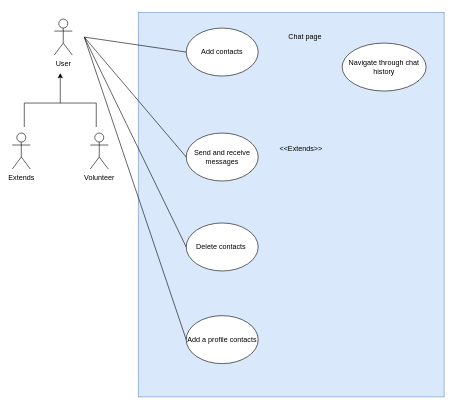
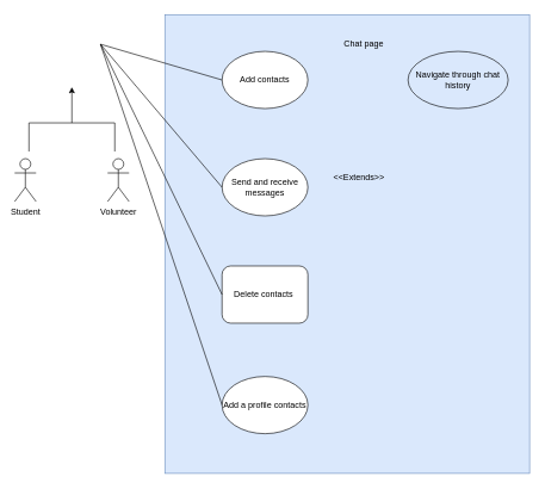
  <mxCell id="0" />
  <mxCell id="1" parent="0" />
- <mxCell id="2" value="User" style="shape=umlActor;verticalLabelPosition=bottom;verticalAlign=top;html=1;outlineConnect=0;" vertex="1" parent="1"><mxGeometry x="90" y="31" width="30" height="60" as="geometry" /></mxCell>
  <mxCell id="3" value="Volunteer" style="shape=umlActor;verticalLabelPosition=bottom;verticalAlign=top;html=1;outlineConnect=0;" vertex="1" parent="1"><mxGeometry x="150" y="221" width="30" height="60" as="geometry" /></mxCell>
- <mxCell id="4" value="Extends" style="shape=umlActor;verticalLabelPosition=bottom;verticalAlign=top;html=1;outlineConnect=0;" vertex="1" parent="1"><mxGeometry x="20" y="221" width="30" height="60" as="geometry" /></mxCell>
+ <mxCell id="4" value="Student" style="shape=umlActor;verticalLabelPosition=bottom;verticalAlign=top;html=1;outlineConnect=0;" vertex="1" parent="1"><mxGeometry x="20" y="221" width="30" height="60" as="geometry" /></mxCell>
  <mxCell id="5" value="" style="endArrow=none;html=1;rounded=0;" edge="1" parent="1"><mxGeometry width="50" height="50" relative="1" as="geometry"><mxPoint x="40" y="211" as="sourcePoint" /><mxPoint x="40" y="171" as="targetPoint" /></mxGeometry></mxCell>
  <mxCell id="6" value="" style="endArrow=none;html=1;rounded=0;" edge="1" parent="1"><mxGeometry width="50" height="50" relative="1" as="geometry"><mxPoint x="160" y="211" as="sourcePoint" /><mxPoint x="160" y="171" as="targetPoint" /></mxGeometry></mxCell>
  <mxCell id="7" value="" style="endArrow=none;html=1;rounded=0;" edge="1" parent="1"><mxGeometry width="50" height="50" relative="1" as="geometry"><mxPoint x="40" y="171" as="sourcePoint" /><mxPoint x="160" y="171" as="targetPoint" /></mxGeometry></mxCell>
  <mxCell id="8" value="" style="endArrow=classic;html=1;rounded=0;" edge="1" parent="1"><mxGeometry width="50" height="50" relative="1" as="geometry"><mxPoint x="100" y="171" as="sourcePoint" /><mxPoint x="100" y="121" as="targetPoint" /></mxGeometry></mxCell>
  <mxCell id="9" value="" style="rounded=0;whiteSpace=wrap;html=1;fillColor=#dae8fc;strokeColor=#6c8ebf;" vertex="1" parent="1"><mxGeometry x="230" y="20" width="510" height="641" as="geometry" /></mxCell>
- <mxCell id="10" value="Add contacts" style="ellipse;whiteSpace=wrap;html=1;" vertex="1" parent="1"><mxGeometry x="310" y="46" width="120" height="80" as="geometry" /></mxCell>
+ <mxCell id="10" value="Add contacts" style="ellipse;whiteSpace=wrap;html=1;" vertex="1" parent="1"><mxGeometry x="310" y="71" width="120" height="80" as="geometry" /></mxCell>
  <mxCell id="11" value="Send and receive messages" style="ellipse;whiteSpace=wrap;html=1;" vertex="1" parent="1"><mxGeometry x="310" y="221" width="120" height="80" as="geometry" /></mxCell>
- <mxCell id="12" value="Delete contacts&amp;nbsp;" style="ellipse;whiteSpace=wrap;html=1;" vertex="1" parent="1"><mxGeometry x="310" y="371" width="120" height="80" as="geometry" /></mxCell>
+ <mxCell id="12" value="Delete contacts&amp;nbsp;" style="whiteSpace=wrap;html=1;rounded=1;" vertex="1" parent="1"><mxGeometry x="310" y="371" width="120" height="80" as="geometry" /></mxCell>
  <mxCell id="13" value="Add a profile contacts" style="ellipse;whiteSpace=wrap;html=1;" vertex="1" parent="1"><mxGeometry x="310" y="525.5" width="120" height="80" as="geometry" /></mxCell>
- <mxCell id="14" value="Navigate through chat history&lt;br&gt;" style="ellipse;whiteSpace=wrap;html=1;" vertex="1" parent="1"><mxGeometry x="570" y="71" width="140" height="80" as="geometry" /></mxCell>
+ <mxCell id="14" value="Navigate through chat history&lt;br&gt;" style="ellipse;whiteSpace=wrap;html=1;fillColor=#dae8fc;" vertex="1" parent="1"><mxGeometry x="570" y="71" width="140" height="80" as="geometry" /></mxCell>
  <mxCell id="15" value="Chat page&amp;nbsp;" style="text;html=1;strokeColor=none;fillColor=none;align=center;verticalAlign=middle;whiteSpace=wrap;rounded=0;" vertex="1" parent="1"><mxGeometry x="470" y="46" width="80" height="30" as="geometry" /></mxCell>
  <mxCell id="16" value="&lt;&lt;Extends&gt;&gt;" style="text;strokeColor=none;fillColor=none;align=left;verticalAlign=middle;spacingLeft=4;spacingRight=4;overflow=hidden;points=[[0,0.5],[1,0.5]];portConstraint=eastwest;rotatable=0;" vertex="1" parent="1"><mxGeometry x="460" y="231" width="90" height="30" as="geometry" /></mxCell>
  <mxCell id="17" value="" style="endArrow=none;html=1;rounded=0;entryX=0;entryY=0.5;entryDx=0;entryDy=0;" edge="1" parent="1" target="10"><mxGeometry width="50" height="50" relative="1" as="geometry"><mxPoint x="140" y="61" as="sourcePoint" /><mxPoint x="190" y="11" as="targetPoint" /></mxGeometry></mxCell>
  <mxCell id="18" value="" style="endArrow=none;html=1;rounded=0;entryX=0;entryY=0.5;entryDx=0;entryDy=0;" edge="1" parent="1" target="11"><mxGeometry width="50" height="50" relative="1" as="geometry"><mxPoint x="140" y="61" as="sourcePoint" /><mxPoint x="320" y="121" as="targetPoint" /></mxGeometry></mxCell>
  <mxCell id="19" value="" style="endArrow=none;html=1;rounded=0;entryX=0;entryY=0.5;entryDx=0;entryDy=0;" edge="1" parent="1" target="12"><mxGeometry width="50" height="50" relative="1" as="geometry"><mxPoint x="140" y="61" as="sourcePoint" /><mxPoint x="330" y="131" as="targetPoint" /></mxGeometry></mxCell>
  <mxCell id="20" value="" style="endArrow=none;html=1;rounded=0;entryX=0;entryY=0.5;entryDx=0;entryDy=0;" edge="1" parent="1" target="13"><mxGeometry width="50" height="50" relative="1" as="geometry"><mxPoint x="140" y="61" as="sourcePoint" /><mxPoint x="340" y="141" as="targetPoint" /></mxGeometry></mxCell>
